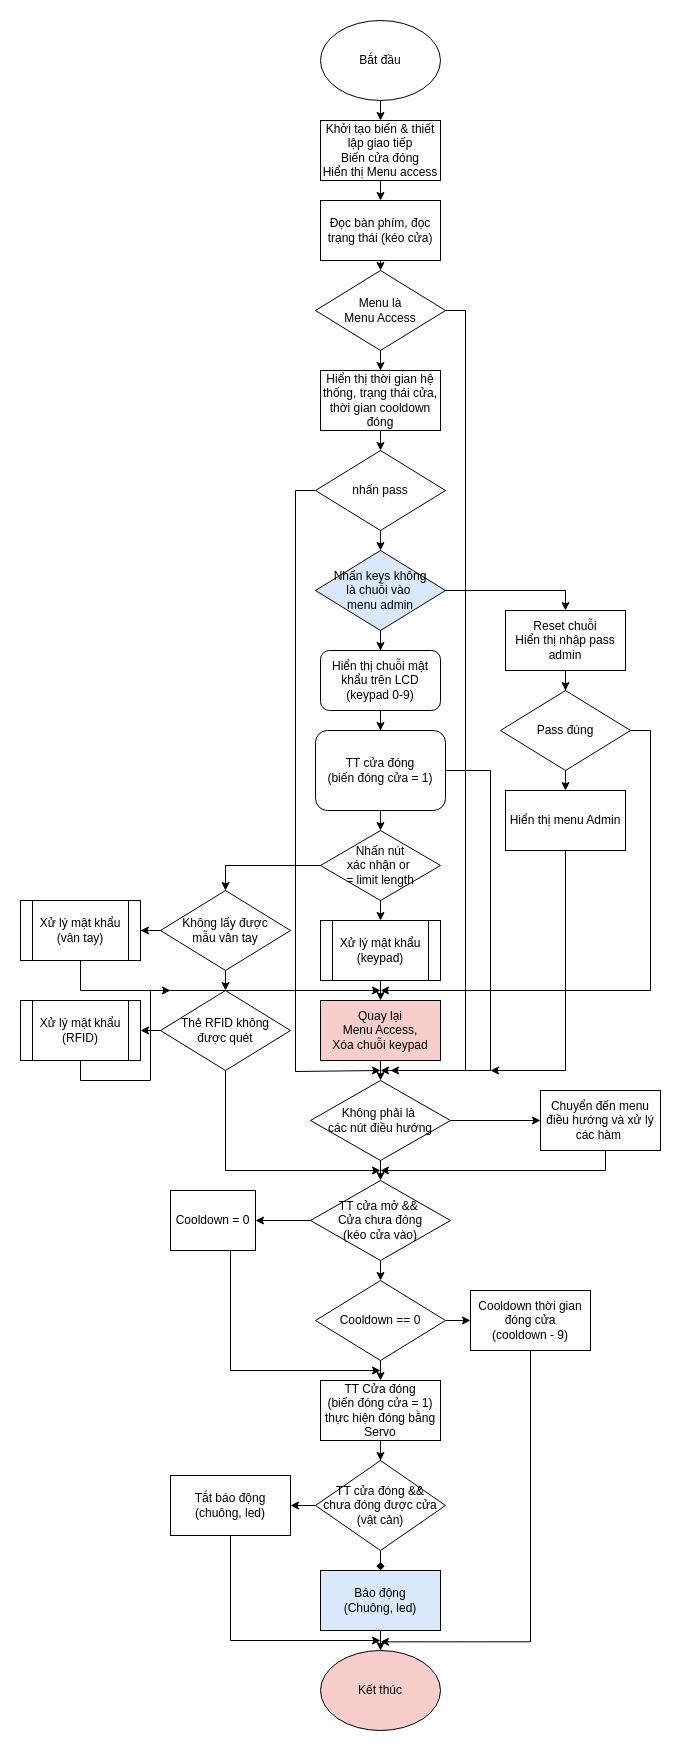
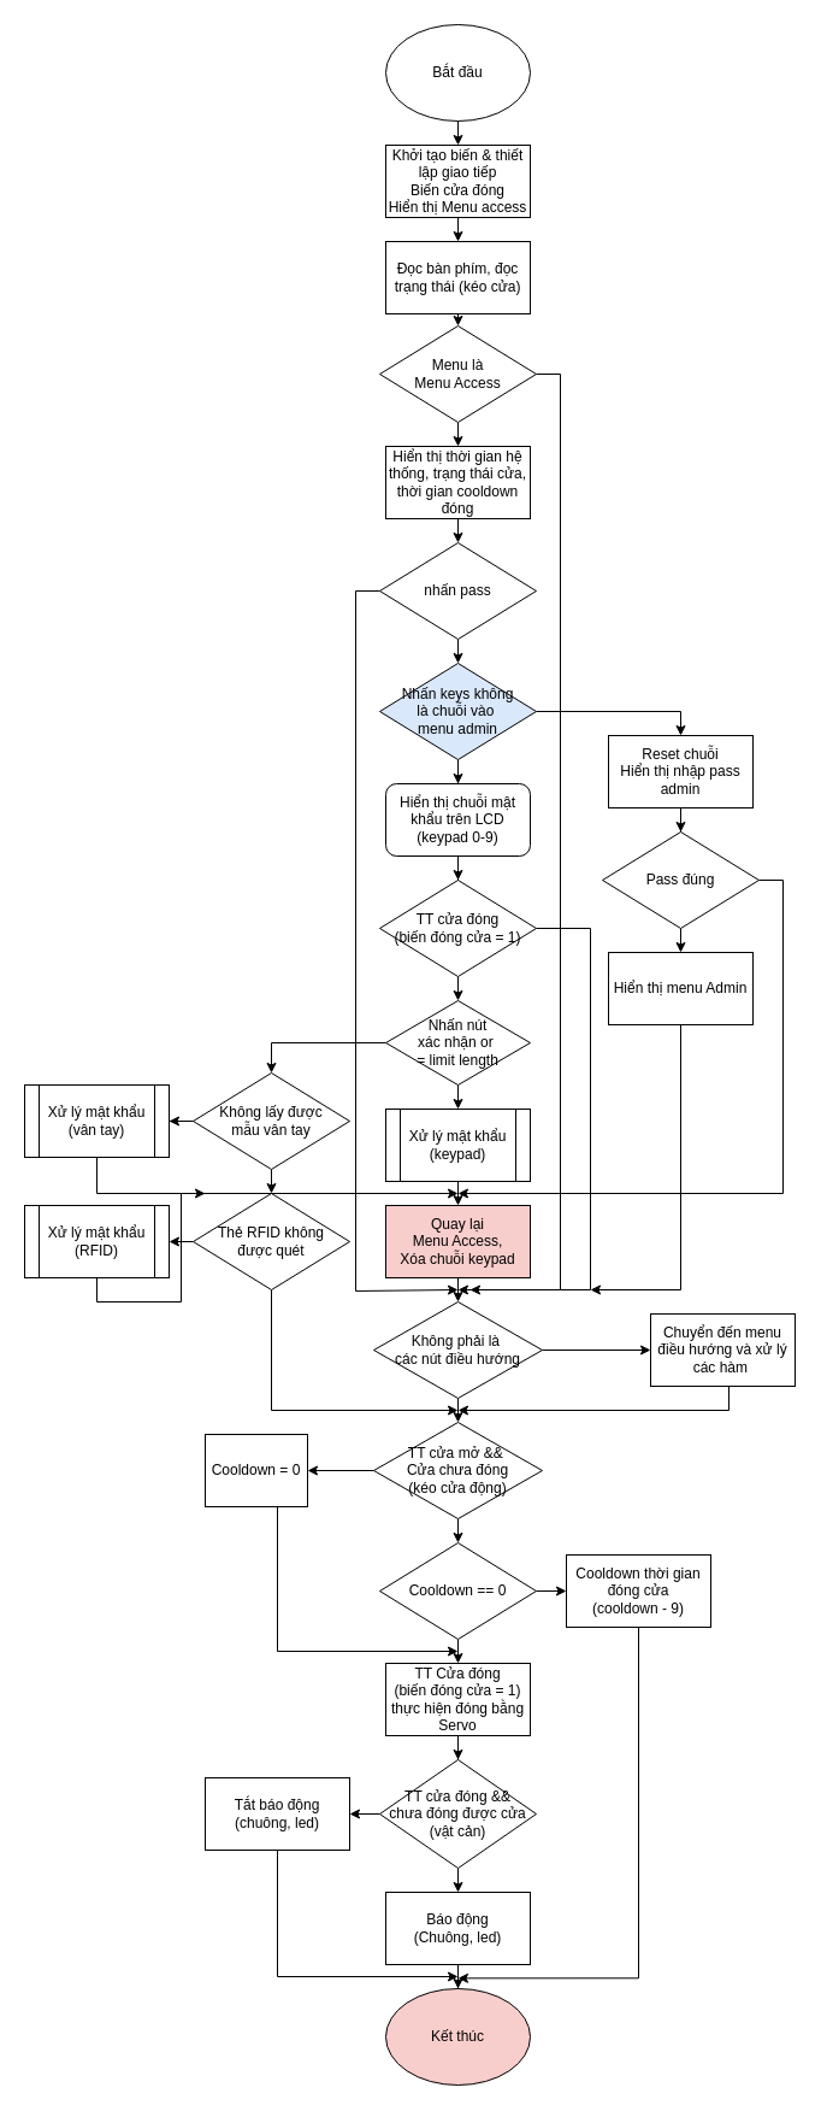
  <mxCell id="0" />
  <mxCell id="1" parent="0" />
  <mxCell id="2" style="edgeStyle=orthogonalEdgeStyle;rounded=0;orthogonalLoop=1;jettySize=auto;html=1;exitX=0.5;exitY=1;exitDx=0;exitDy=0;entryX=0.5;entryY=0;entryDx=0;entryDy=0;" parent="1" source="3" target="5" edge="1"><mxGeometry relative="1" as="geometry" /></mxCell>
  <mxCell id="3" value="Bắt đầu" style="ellipse;whiteSpace=wrap;html=1;" parent="1" vertex="1"><mxGeometry x="320" y="20" width="120" height="80" as="geometry" /></mxCell>
  <mxCell id="4" style="edgeStyle=orthogonalEdgeStyle;rounded=0;orthogonalLoop=1;jettySize=auto;html=1;exitX=0.5;exitY=1;exitDx=0;exitDy=0;entryX=0.5;entryY=0;entryDx=0;entryDy=0;" parent="1" source="5" target="73" edge="1"><mxGeometry relative="1" as="geometry" /></mxCell>
  <mxCell id="5" value="Khởi tạo biến &amp;amp; thiết lập giao tiếp&lt;br&gt;Biến cửa đóng&lt;br&gt;Hiển thị Menu access" style="rounded=0;whiteSpace=wrap;html=1;" parent="1" vertex="1"><mxGeometry x="320" y="120" width="120" height="60" as="geometry" /></mxCell>
  <mxCell id="6" style="edgeStyle=orthogonalEdgeStyle;rounded=0;orthogonalLoop=1;jettySize=auto;html=1;exitX=0.5;exitY=1;exitDx=0;exitDy=0;entryX=0.5;entryY=0;entryDx=0;entryDy=0;" parent="1" source="8" target="18" edge="1"><mxGeometry relative="1" as="geometry" /></mxCell>
  <mxCell id="7" style="edgeStyle=orthogonalEdgeStyle;rounded=0;orthogonalLoop=1;jettySize=auto;html=1;exitX=1;exitY=0.5;exitDx=0;exitDy=0;" parent="1" source="8" edge="1"><mxGeometry relative="1" as="geometry"><mxPoint x="380" y="1070" as="targetPoint" /><Array as="points"><mxPoint x="490" y="770" /><mxPoint x="490" y="1070" /></Array></mxGeometry></mxCell>
- <mxCell id="8" value="TT cửa đóng&lt;br&gt;(biến đóng cửa = 1)" style="whiteSpace=wrap;html=1;rounded=1;" parent="1" vertex="1"><mxGeometry x="315" y="730" width="130" height="80" as="geometry" /></mxCell>
+ <mxCell id="8" value="TT cửa đóng&lt;br&gt;(biến đóng cửa = 1)" style="rhombus;whiteSpace=wrap;html=1;" parent="1" vertex="1"><mxGeometry x="315" y="730" width="130" height="80" as="geometry" /></mxCell>
  <mxCell id="9" style="edgeStyle=orthogonalEdgeStyle;rounded=0;orthogonalLoop=1;jettySize=auto;html=1;exitX=0.5;exitY=1;exitDx=0;exitDy=0;entryX=0.5;entryY=0;entryDx=0;entryDy=0;" parent="1" source="11" target="13" edge="1"><mxGeometry relative="1" as="geometry" /></mxCell>
  <mxCell id="10" style="edgeStyle=orthogonalEdgeStyle;rounded=0;orthogonalLoop=1;jettySize=auto;html=1;exitX=1;exitY=0.5;exitDx=0;exitDy=0;" parent="1" source="11" edge="1"><mxGeometry relative="1" as="geometry"><mxPoint x="390" y="1070" as="targetPoint" /><Array as="points"><mxPoint x="465" y="310" /><mxPoint x="465" y="1070" /></Array></mxGeometry></mxCell>
  <mxCell id="11" value="Menu là&lt;br&gt;Menu Access" style="rhombus;whiteSpace=wrap;html=1;" parent="1" vertex="1"><mxGeometry x="315" y="270" width="130" height="80" as="geometry" /></mxCell>
  <mxCell id="12" style="edgeStyle=orthogonalEdgeStyle;rounded=0;orthogonalLoop=1;jettySize=auto;html=1;exitX=0.5;exitY=1;exitDx=0;exitDy=0;entryX=0.5;entryY=0;entryDx=0;entryDy=0;" parent="1" source="13" target="71" edge="1"><mxGeometry relative="1" as="geometry" /></mxCell>
  <mxCell id="13" value="Hiển thị thời gian hệ thống, trạng thái cửa, thời gian cooldown đóng" style="rounded=0;whiteSpace=wrap;html=1;" parent="1" vertex="1"><mxGeometry x="320" y="370" width="120" height="60" as="geometry" /></mxCell>
  <mxCell id="14" style="edgeStyle=orthogonalEdgeStyle;rounded=0;orthogonalLoop=1;jettySize=auto;html=1;exitX=0.5;exitY=1;exitDx=0;exitDy=0;" parent="1" source="15" target="8" edge="1"><mxGeometry relative="1" as="geometry" /></mxCell>
  <mxCell id="15" value="Hiển thị chuỗi mật khẩu trên LCD&lt;br&gt;(keypad 0-9)" style="whiteSpace=wrap;html=1;rounded=1;" parent="1" vertex="1"><mxGeometry x="320" y="650" width="120" height="60" as="geometry" /></mxCell>
  <mxCell id="16" style="edgeStyle=orthogonalEdgeStyle;rounded=0;orthogonalLoop=1;jettySize=auto;html=1;exitX=0.5;exitY=1;exitDx=0;exitDy=0;entryX=0.5;entryY=0;entryDx=0;entryDy=0;" parent="1" source="18" target="20" edge="1"><mxGeometry relative="1" as="geometry" /></mxCell>
  <mxCell id="17" style="edgeStyle=orthogonalEdgeStyle;rounded=0;orthogonalLoop=1;jettySize=auto;html=1;exitX=0;exitY=0.5;exitDx=0;exitDy=0;entryX=0.5;entryY=0;entryDx=0;entryDy=0;" parent="1" source="18" target="40" edge="1"><mxGeometry relative="1" as="geometry" /></mxCell>
  <mxCell id="18" value="Nhấn nút&lt;br&gt;xác nhận or&amp;nbsp;&lt;br&gt;= limit length" style="rhombus;whiteSpace=wrap;html=1;" parent="1" vertex="1"><mxGeometry x="320" y="830" width="120" height="70" as="geometry" /></mxCell>
  <mxCell id="19" style="edgeStyle=orthogonalEdgeStyle;rounded=0;orthogonalLoop=1;jettySize=auto;html=1;exitX=0.5;exitY=1;exitDx=0;exitDy=0;entryX=0.5;entryY=0;entryDx=0;entryDy=0;" parent="1" source="20" target="47" edge="1"><mxGeometry relative="1" as="geometry" /></mxCell>
  <mxCell id="20" value="Xử lý mật khẩu&lt;br&gt;(keypad)" style="shape=process;whiteSpace=wrap;html=1;backgroundOutline=1;" parent="1" vertex="1"><mxGeometry x="320" y="920" width="120" height="60" as="geometry" /></mxCell>
  <mxCell id="21" style="edgeStyle=orthogonalEdgeStyle;rounded=0;orthogonalLoop=1;jettySize=auto;html=1;exitX=0.5;exitY=1;exitDx=0;exitDy=0;" parent="1" source="23" target="15" edge="1"><mxGeometry relative="1" as="geometry" /></mxCell>
  <mxCell id="22" style="edgeStyle=orthogonalEdgeStyle;rounded=0;orthogonalLoop=1;jettySize=auto;html=1;entryX=0.5;entryY=0;entryDx=0;entryDy=0;" parent="1" source="23" target="60" edge="1"><mxGeometry relative="1" as="geometry" /></mxCell>
  <mxCell id="23" value="Nhấn keys không&lt;br&gt;là chuỗi vào&amp;nbsp;&lt;br&gt;menu admin" style="rhombus;whiteSpace=wrap;html=1;fillColor=#dae8fc;" parent="1" vertex="1"><mxGeometry x="315" y="550" width="130" height="80" as="geometry" /></mxCell>
  <mxCell id="24" style="edgeStyle=orthogonalEdgeStyle;rounded=0;orthogonalLoop=1;jettySize=auto;html=1;" parent="1" edge="1"><mxGeometry relative="1" as="geometry"><mxPoint x="380" y="1641.333" as="targetPoint" /><mxPoint x="530" y="1350" as="sourcePoint" /><Array as="points"><mxPoint x="530" y="1641" /></Array></mxGeometry></mxCell>
  <mxCell id="25" value="Cooldown thời gian đóng cửa&lt;br&gt;(cooldown - 9)" style="rounded=0;whiteSpace=wrap;html=1;" parent="1" vertex="1"><mxGeometry x="470" y="1290" width="120" height="60" as="geometry" /></mxCell>
  <mxCell id="26" style="edgeStyle=orthogonalEdgeStyle;rounded=0;orthogonalLoop=1;jettySize=auto;html=1;exitX=0.5;exitY=1;exitDx=0;exitDy=0;entryX=0.5;entryY=0;entryDx=0;entryDy=0;" parent="1" source="28" target="31" edge="1"><mxGeometry relative="1" as="geometry" /></mxCell>
  <mxCell id="27" style="edgeStyle=orthogonalEdgeStyle;rounded=0;orthogonalLoop=1;jettySize=auto;html=1;exitX=0;exitY=0.5;exitDx=0;exitDy=0;entryX=1;entryY=0.5;entryDx=0;entryDy=0;" parent="1" source="28" target="35" edge="1"><mxGeometry relative="1" as="geometry" /></mxCell>
- <mxCell id="28" value="TT cửa mở &amp;amp;&amp;amp;&amp;nbsp;&lt;br&gt;Cửa chưa đóng&lt;br&gt;(kéo cửa vào)" style="rhombus;whiteSpace=wrap;html=1;" parent="1" vertex="1"><mxGeometry x="310" y="1180" width="140" height="80" as="geometry" /></mxCell>
+ <mxCell id="28" value="TT cửa mở &amp;amp;&amp;amp;&amp;nbsp;&lt;br&gt;Cửa chưa đóng&lt;br&gt;(kéo cửa động)" style="rhombus;whiteSpace=wrap;html=1;" parent="1" vertex="1"><mxGeometry x="310" y="1180" width="140" height="80" as="geometry" /></mxCell>
  <mxCell id="29" style="edgeStyle=orthogonalEdgeStyle;rounded=0;orthogonalLoop=1;jettySize=auto;html=1;exitX=1;exitY=0.5;exitDx=0;exitDy=0;entryX=0;entryY=0.5;entryDx=0;entryDy=0;" parent="1" source="31" edge="1"><mxGeometry relative="1" as="geometry"><mxPoint x="470" y="1320" as="targetPoint" /></mxGeometry></mxCell>
  <mxCell id="30" style="edgeStyle=orthogonalEdgeStyle;rounded=0;orthogonalLoop=1;jettySize=auto;html=1;exitX=0.5;exitY=1;exitDx=0;exitDy=0;entryX=0.5;entryY=0;entryDx=0;entryDy=0;" parent="1" source="31" target="33" edge="1"><mxGeometry relative="1" as="geometry" /></mxCell>
  <mxCell id="31" value="Cooldown == 0" style="rhombus;whiteSpace=wrap;html=1;" parent="1" vertex="1"><mxGeometry x="315" y="1280" width="130" height="80" as="geometry" /></mxCell>
  <mxCell id="32" style="edgeStyle=orthogonalEdgeStyle;rounded=0;orthogonalLoop=1;jettySize=auto;html=1;" parent="1" source="33" target="52" edge="1"><mxGeometry relative="1" as="geometry" /></mxCell>
  <mxCell id="33" value="TT Cửa đóng&lt;br&gt;(biến đóng cửa = 1)&lt;br&gt;thực hiện đóng bằng Servo" style="rounded=0;whiteSpace=wrap;html=1;" parent="1" vertex="1"><mxGeometry x="320" y="1380" width="120" height="60" as="geometry" /></mxCell>
  <mxCell id="34" style="edgeStyle=orthogonalEdgeStyle;rounded=0;orthogonalLoop=1;jettySize=auto;html=1;exitX=0.5;exitY=1;exitDx=0;exitDy=0;" parent="1" source="35" edge="1"><mxGeometry relative="1" as="geometry"><mxPoint x="380" y="1370" as="targetPoint" /><Array as="points"><mxPoint x="230" y="1370" /></Array></mxGeometry></mxCell>
  <mxCell id="35" value="Cooldown = 0" style="rounded=0;whiteSpace=wrap;html=1;" parent="1" vertex="1"><mxGeometry x="170" y="1190" width="85" height="60" as="geometry" /></mxCell>
  <mxCell id="36" style="edgeStyle=orthogonalEdgeStyle;rounded=0;orthogonalLoop=1;jettySize=auto;html=1;exitX=0.5;exitY=1;exitDx=0;exitDy=0;" parent="1" source="37" edge="1"><mxGeometry relative="1" as="geometry"><mxPoint x="380" y="990" as="targetPoint" /><Array as="points"><mxPoint x="80" y="990" /></Array></mxGeometry></mxCell>
  <mxCell id="37" value="Xử lý mật khẩu&lt;br&gt;(vân tay)" style="shape=process;whiteSpace=wrap;html=1;backgroundOutline=1;" parent="1" vertex="1"><mxGeometry x="20" y="900" width="120" height="60" as="geometry" /></mxCell>
  <mxCell id="38" style="edgeStyle=orthogonalEdgeStyle;rounded=0;orthogonalLoop=1;jettySize=auto;html=1;exitX=0.5;exitY=1;exitDx=0;exitDy=0;entryX=0.5;entryY=0;entryDx=0;entryDy=0;" parent="1" source="40" edge="1"><mxGeometry relative="1" as="geometry"><mxPoint x="225" y="990" as="targetPoint" /></mxGeometry></mxCell>
  <mxCell id="39" style="edgeStyle=orthogonalEdgeStyle;rounded=0;orthogonalLoop=1;jettySize=auto;html=1;exitX=0;exitY=0.5;exitDx=0;exitDy=0;" parent="1" source="40" target="37" edge="1"><mxGeometry relative="1" as="geometry" /></mxCell>
  <mxCell id="40" value="Không lấy được&lt;br&gt;mẫu vân tay" style="rhombus;whiteSpace=wrap;html=1;" parent="1" vertex="1"><mxGeometry x="160" y="890" width="130" height="80" as="geometry" /></mxCell>
  <mxCell id="41" style="edgeStyle=orthogonalEdgeStyle;rounded=0;orthogonalLoop=1;jettySize=auto;html=1;exitX=0;exitY=0.5;exitDx=0;exitDy=0;entryX=1;entryY=0.5;entryDx=0;entryDy=0;" parent="1" source="43" target="49" edge="1"><mxGeometry relative="1" as="geometry" /></mxCell>
  <mxCell id="42" style="edgeStyle=orthogonalEdgeStyle;rounded=0;orthogonalLoop=1;jettySize=auto;html=1;exitX=0.5;exitY=1;exitDx=0;exitDy=0;" parent="1" source="43" edge="1"><mxGeometry relative="1" as="geometry"><mxPoint x="380" y="1170" as="targetPoint" /><Array as="points"><mxPoint x="225" y="1170" /></Array></mxGeometry></mxCell>
  <mxCell id="43" value="Thẻ RFID không &lt;br&gt;được quét" style="rhombus;whiteSpace=wrap;html=1;" parent="1" vertex="1"><mxGeometry x="160" y="990" width="130" height="80" as="geometry" /></mxCell>
  <mxCell id="44" style="edgeStyle=orthogonalEdgeStyle;rounded=0;orthogonalLoop=1;jettySize=auto;html=1;exitX=0.5;exitY=1;exitDx=0;exitDy=0;" parent="1" source="45" edge="1"><mxGeometry relative="1" as="geometry"><mxPoint x="490" y="1070" as="targetPoint" /><Array as="points"><mxPoint x="565" y="1070" /></Array></mxGeometry></mxCell>
  <mxCell id="45" value="Hiển thị menu Admin" style="rounded=0;whiteSpace=wrap;html=1;" parent="1" vertex="1"><mxGeometry x="505" y="790" width="120" height="60" as="geometry" /></mxCell>
  <mxCell id="46" style="edgeStyle=orthogonalEdgeStyle;rounded=0;orthogonalLoop=1;jettySize=auto;html=1;exitX=0.5;exitY=1;exitDx=0;exitDy=0;entryX=0.5;entryY=0;entryDx=0;entryDy=0;" parent="1" source="47" target="66" edge="1"><mxGeometry relative="1" as="geometry"><Array as="points"><mxPoint x="380" y="1080" /></Array></mxGeometry></mxCell>
  <mxCell id="47" value="Quay lại&lt;br&gt;Menu Access,&lt;br&gt;Xóa chuỗi keypad" style="rounded=0;whiteSpace=wrap;html=1;fillColor=#f8cecc;" parent="1" vertex="1"><mxGeometry x="320" y="1000" width="120" height="60" as="geometry" /></mxCell>
  <mxCell id="48" style="edgeStyle=orthogonalEdgeStyle;rounded=0;orthogonalLoop=1;jettySize=auto;html=1;exitX=0.5;exitY=1;exitDx=0;exitDy=0;" parent="1" source="49" edge="1"><mxGeometry relative="1" as="geometry"><mxPoint x="170" y="990" as="targetPoint" /><Array as="points"><mxPoint x="80" y="1080" /><mxPoint x="150" y="1080" /><mxPoint x="150" y="990" /></Array></mxGeometry></mxCell>
  <mxCell id="49" value="Xử lý mật khẩu&lt;br&gt;(RFID)" style="shape=process;whiteSpace=wrap;html=1;backgroundOutline=1;" parent="1" vertex="1"><mxGeometry x="20" y="1000" width="120" height="60" as="geometry" /></mxCell>
- <mxCell id="50" style="edgeStyle=orthogonalEdgeStyle;rounded=0;orthogonalLoop=1;jettySize=auto;html=1;exitX=0.5;exitY=1;exitDx=0;exitDy=0;entryX=0.5;entryY=0;entryDx=0;entryDy=0;endArrow=diamond;" parent="1" source="52" target="54" edge="1"><mxGeometry relative="1" as="geometry" /></mxCell>
+ <mxCell id="50" style="edgeStyle=orthogonalEdgeStyle;rounded=0;orthogonalLoop=1;jettySize=auto;html=1;exitX=0.5;exitY=1;exitDx=0;exitDy=0;entryX=0.5;entryY=0;entryDx=0;entryDy=0;" parent="1" source="52" target="54" edge="1"><mxGeometry relative="1" as="geometry" /></mxCell>
  <mxCell id="51" style="edgeStyle=orthogonalEdgeStyle;rounded=0;orthogonalLoop=1;jettySize=auto;html=1;entryX=1;entryY=0.5;entryDx=0;entryDy=0;" parent="1" source="52" target="56" edge="1"><mxGeometry relative="1" as="geometry" /></mxCell>
  <mxCell id="52" value="TT cửa đóng &amp;amp;&amp;amp;&lt;br&gt;chưa đóng được cửa&lt;br&gt;(vật cản)" style="rhombus;whiteSpace=wrap;html=1;" parent="1" vertex="1"><mxGeometry x="315" y="1460" width="130" height="90" as="geometry" /></mxCell>
  <mxCell id="53" style="edgeStyle=orthogonalEdgeStyle;rounded=0;orthogonalLoop=1;jettySize=auto;html=1;exitX=0.5;exitY=1;exitDx=0;exitDy=0;" parent="1" source="54" target="57" edge="1"><mxGeometry relative="1" as="geometry" /></mxCell>
- <mxCell id="54" value="Báo động&lt;br&gt;(Chuông, led)" style="rounded=0;whiteSpace=wrap;html=1;fillColor=#dae8fc;" parent="1" vertex="1"><mxGeometry x="320" y="1570" width="120" height="60" as="geometry" /></mxCell>
+ <mxCell id="54" value="Báo động&lt;br&gt;(Chuông, led)" style="rounded=0;whiteSpace=wrap;html=1;" parent="1" vertex="1"><mxGeometry x="320" y="1570" width="120" height="60" as="geometry" /></mxCell>
  <mxCell id="55" style="edgeStyle=orthogonalEdgeStyle;rounded=0;orthogonalLoop=1;jettySize=auto;html=1;exitX=0.5;exitY=1;exitDx=0;exitDy=0;" parent="1" source="56" edge="1"><mxGeometry relative="1" as="geometry"><mxPoint x="380" y="1640" as="targetPoint" /><Array as="points"><mxPoint x="230" y="1640" /></Array></mxGeometry></mxCell>
  <mxCell id="56" value="Tắt báo động&lt;br&gt;(chuông, led)" style="rounded=0;whiteSpace=wrap;html=1;" parent="1" vertex="1"><mxGeometry x="170" y="1475" width="120" height="60" as="geometry" /></mxCell>
  <mxCell id="57" value="Kết thúc" style="ellipse;whiteSpace=wrap;html=1;fillColor=#f8cecc;" parent="1" vertex="1"><mxGeometry x="320" y="1650" width="120" height="80" as="geometry" /></mxCell>
  <mxCell id="58" style="edgeStyle=orthogonalEdgeStyle;rounded=0;orthogonalLoop=1;jettySize=auto;html=1;exitX=0.5;exitY=1;exitDx=0;exitDy=0;" parent="1" edge="1"><mxGeometry relative="1" as="geometry"><mxPoint x="565" y="740" as="sourcePoint" /><mxPoint x="565" y="760" as="targetPoint" /></mxGeometry></mxCell>
  <mxCell id="59" style="edgeStyle=orthogonalEdgeStyle;rounded=0;orthogonalLoop=1;jettySize=auto;html=1;exitX=0.5;exitY=1;exitDx=0;exitDy=0;" parent="1" source="60" target="63" edge="1"><mxGeometry relative="1" as="geometry" /></mxCell>
  <mxCell id="60" value="Reset chuỗi&lt;br&gt;Hiển thị nhập pass admin" style="rounded=0;whiteSpace=wrap;html=1;" parent="1" vertex="1"><mxGeometry x="505" y="610" width="120" height="60" as="geometry" /></mxCell>
  <mxCell id="61" style="edgeStyle=orthogonalEdgeStyle;rounded=0;orthogonalLoop=1;jettySize=auto;html=1;exitX=0.5;exitY=1;exitDx=0;exitDy=0;entryX=0.5;entryY=0;entryDx=0;entryDy=0;" parent="1" source="63" target="45" edge="1"><mxGeometry relative="1" as="geometry" /></mxCell>
  <mxCell id="62" style="edgeStyle=orthogonalEdgeStyle;rounded=0;orthogonalLoop=1;jettySize=auto;html=1;exitX=1;exitY=0.5;exitDx=0;exitDy=0;" parent="1" source="63" edge="1"><mxGeometry relative="1" as="geometry"><mxPoint x="380" y="990" as="targetPoint" /><Array as="points"><mxPoint x="650" y="730" /><mxPoint x="650" y="990" /></Array></mxGeometry></mxCell>
  <mxCell id="63" value="Pass đúng" style="rhombus;whiteSpace=wrap;html=1;" parent="1" vertex="1"><mxGeometry x="500" y="690" width="130" height="80" as="geometry" /></mxCell>
  <mxCell id="64" style="edgeStyle=orthogonalEdgeStyle;rounded=0;orthogonalLoop=1;jettySize=auto;html=1;exitX=0.5;exitY=1;exitDx=0;exitDy=0;entryX=0.5;entryY=0;entryDx=0;entryDy=0;" parent="1" source="66" target="28" edge="1"><mxGeometry relative="1" as="geometry" /></mxCell>
  <mxCell id="65" style="edgeStyle=orthogonalEdgeStyle;rounded=0;orthogonalLoop=1;jettySize=auto;html=1;exitX=1;exitY=0.5;exitDx=0;exitDy=0;entryX=0;entryY=0.5;entryDx=0;entryDy=0;" parent="1" source="66" target="68" edge="1"><mxGeometry relative="1" as="geometry" /></mxCell>
  <mxCell id="66" value="Không phải là&amp;nbsp;&lt;br&gt;các nút điều hướng" style="rhombus;whiteSpace=wrap;html=1;" parent="1" vertex="1"><mxGeometry x="310" y="1080" width="140" height="80" as="geometry" /></mxCell>
  <mxCell id="67" style="edgeStyle=orthogonalEdgeStyle;rounded=0;orthogonalLoop=1;jettySize=auto;html=1;exitX=0.5;exitY=1;exitDx=0;exitDy=0;" parent="1" source="68" edge="1"><mxGeometry relative="1" as="geometry"><mxPoint x="380" y="1170" as="targetPoint" /><Array as="points"><mxPoint x="605" y="1170" /></Array></mxGeometry></mxCell>
  <mxCell id="68" value="Chuyển đến menu điều hướng và xử lý các hàm&amp;nbsp;" style="rounded=0;whiteSpace=wrap;html=1;" parent="1" vertex="1"><mxGeometry x="540" y="1090" width="120" height="60" as="geometry" /></mxCell>
  <mxCell id="69" style="edgeStyle=orthogonalEdgeStyle;rounded=0;orthogonalLoop=1;jettySize=auto;html=1;exitX=0.5;exitY=1;exitDx=0;exitDy=0;entryX=0.5;entryY=0;entryDx=0;entryDy=0;" parent="1" source="71" target="23" edge="1"><mxGeometry relative="1" as="geometry" /></mxCell>
  <mxCell id="70" style="edgeStyle=orthogonalEdgeStyle;rounded=0;orthogonalLoop=1;jettySize=auto;html=1;exitX=0;exitY=0.5;exitDx=0;exitDy=0;" parent="1" source="71" edge="1"><mxGeometry relative="1" as="geometry"><mxPoint x="380" y="1070" as="targetPoint" /><Array as="points"><mxPoint x="295" y="490" /><mxPoint x="295" y="1071" /></Array></mxGeometry></mxCell>
  <mxCell id="71" value="nhấn pass" style="rhombus;whiteSpace=wrap;html=1;" parent="1" vertex="1"><mxGeometry x="315" y="450" width="130" height="80" as="geometry" /></mxCell>
  <mxCell id="72" style="edgeStyle=orthogonalEdgeStyle;rounded=0;orthogonalLoop=1;jettySize=auto;html=1;exitX=0.5;exitY=1;exitDx=0;exitDy=0;entryX=0.5;entryY=0;entryDx=0;entryDy=0;" parent="1" source="73" target="11" edge="1"><mxGeometry relative="1" as="geometry" /></mxCell>
  <mxCell id="73" value="Đọc bàn phím, đọc trạng thái (kéo cửa)" style="rounded=0;whiteSpace=wrap;html=1;" parent="1" vertex="1"><mxGeometry x="320" y="200" width="120" height="60" as="geometry" /></mxCell>
